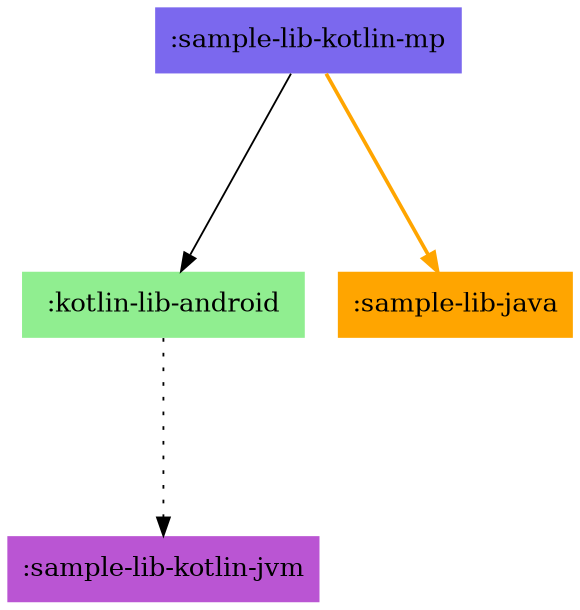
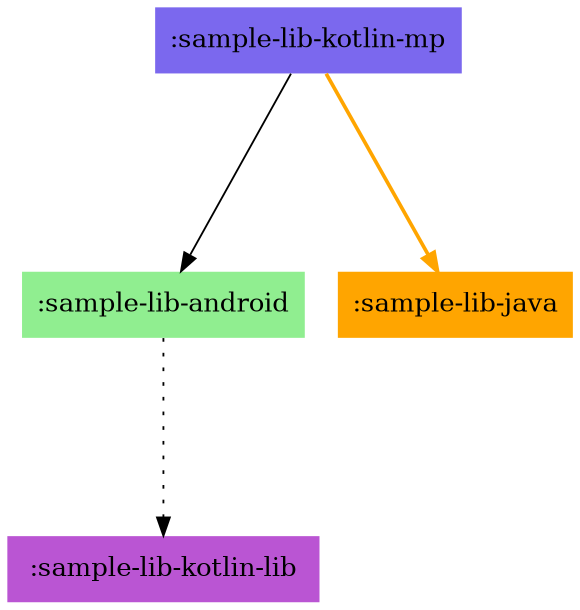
  digraph {
    fontsize=30
    rankdir=TB
    ranksep=1.5
    node [shape=none style=filled]
    edge [arrowhead=normal arrowtail=none]
-   ":sample-lib-android" [fillcolor=lightgreen label=":kotlin-lib-android"]
-   ":sample-lib-kotlin-jvm" [fillcolor=mediumorchid]
+   ":sample-lib-android" [fillcolor=lightgreen]
+   ":sample-lib-kotlin-jvm" [fillcolor=mediumorchid label=":sample-lib-kotlin-lib"]
    ":sample-lib-kotlin-mp" [fillcolor=mediumslateblue]
    ":sample-lib-java" [fillcolor=orange]
    ":sample-lib-android" -> ":sample-lib-kotlin-jvm" [style=dotted]
    ":sample-lib-kotlin-mp" -> ":sample-lib-android" [style=solid]
    ":sample-lib-kotlin-mp" -> ":sample-lib-java" [color=orange style=bold]
  }
